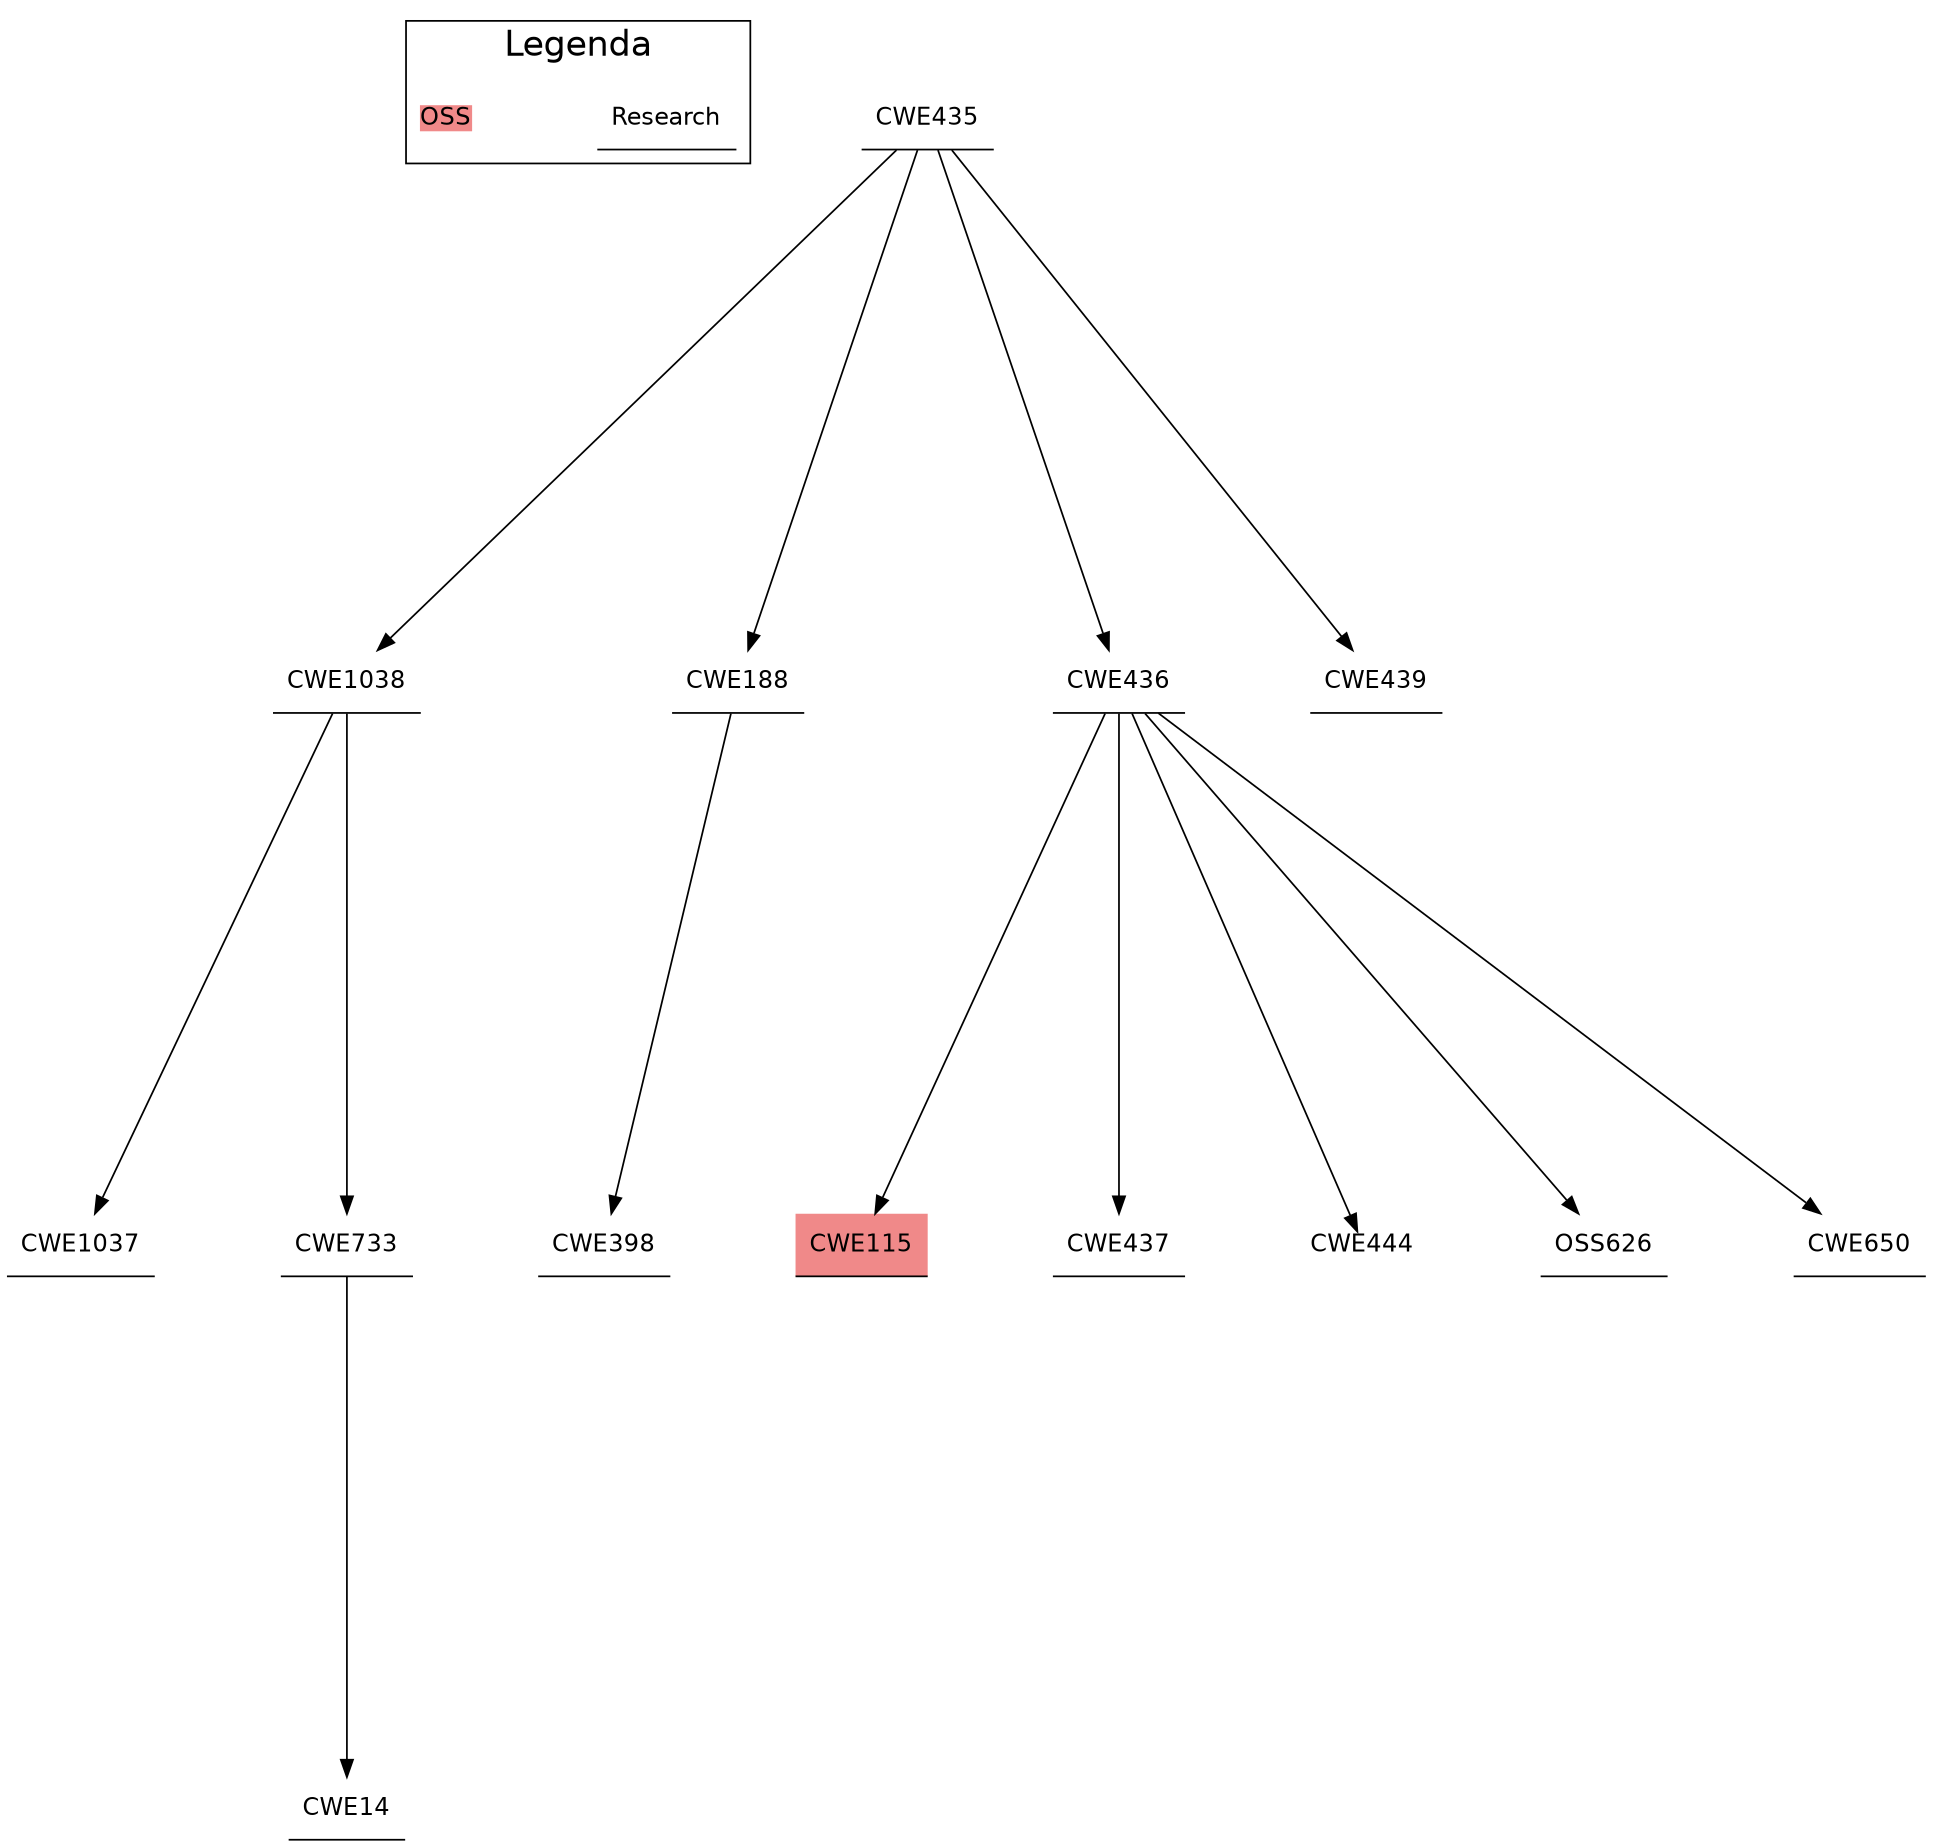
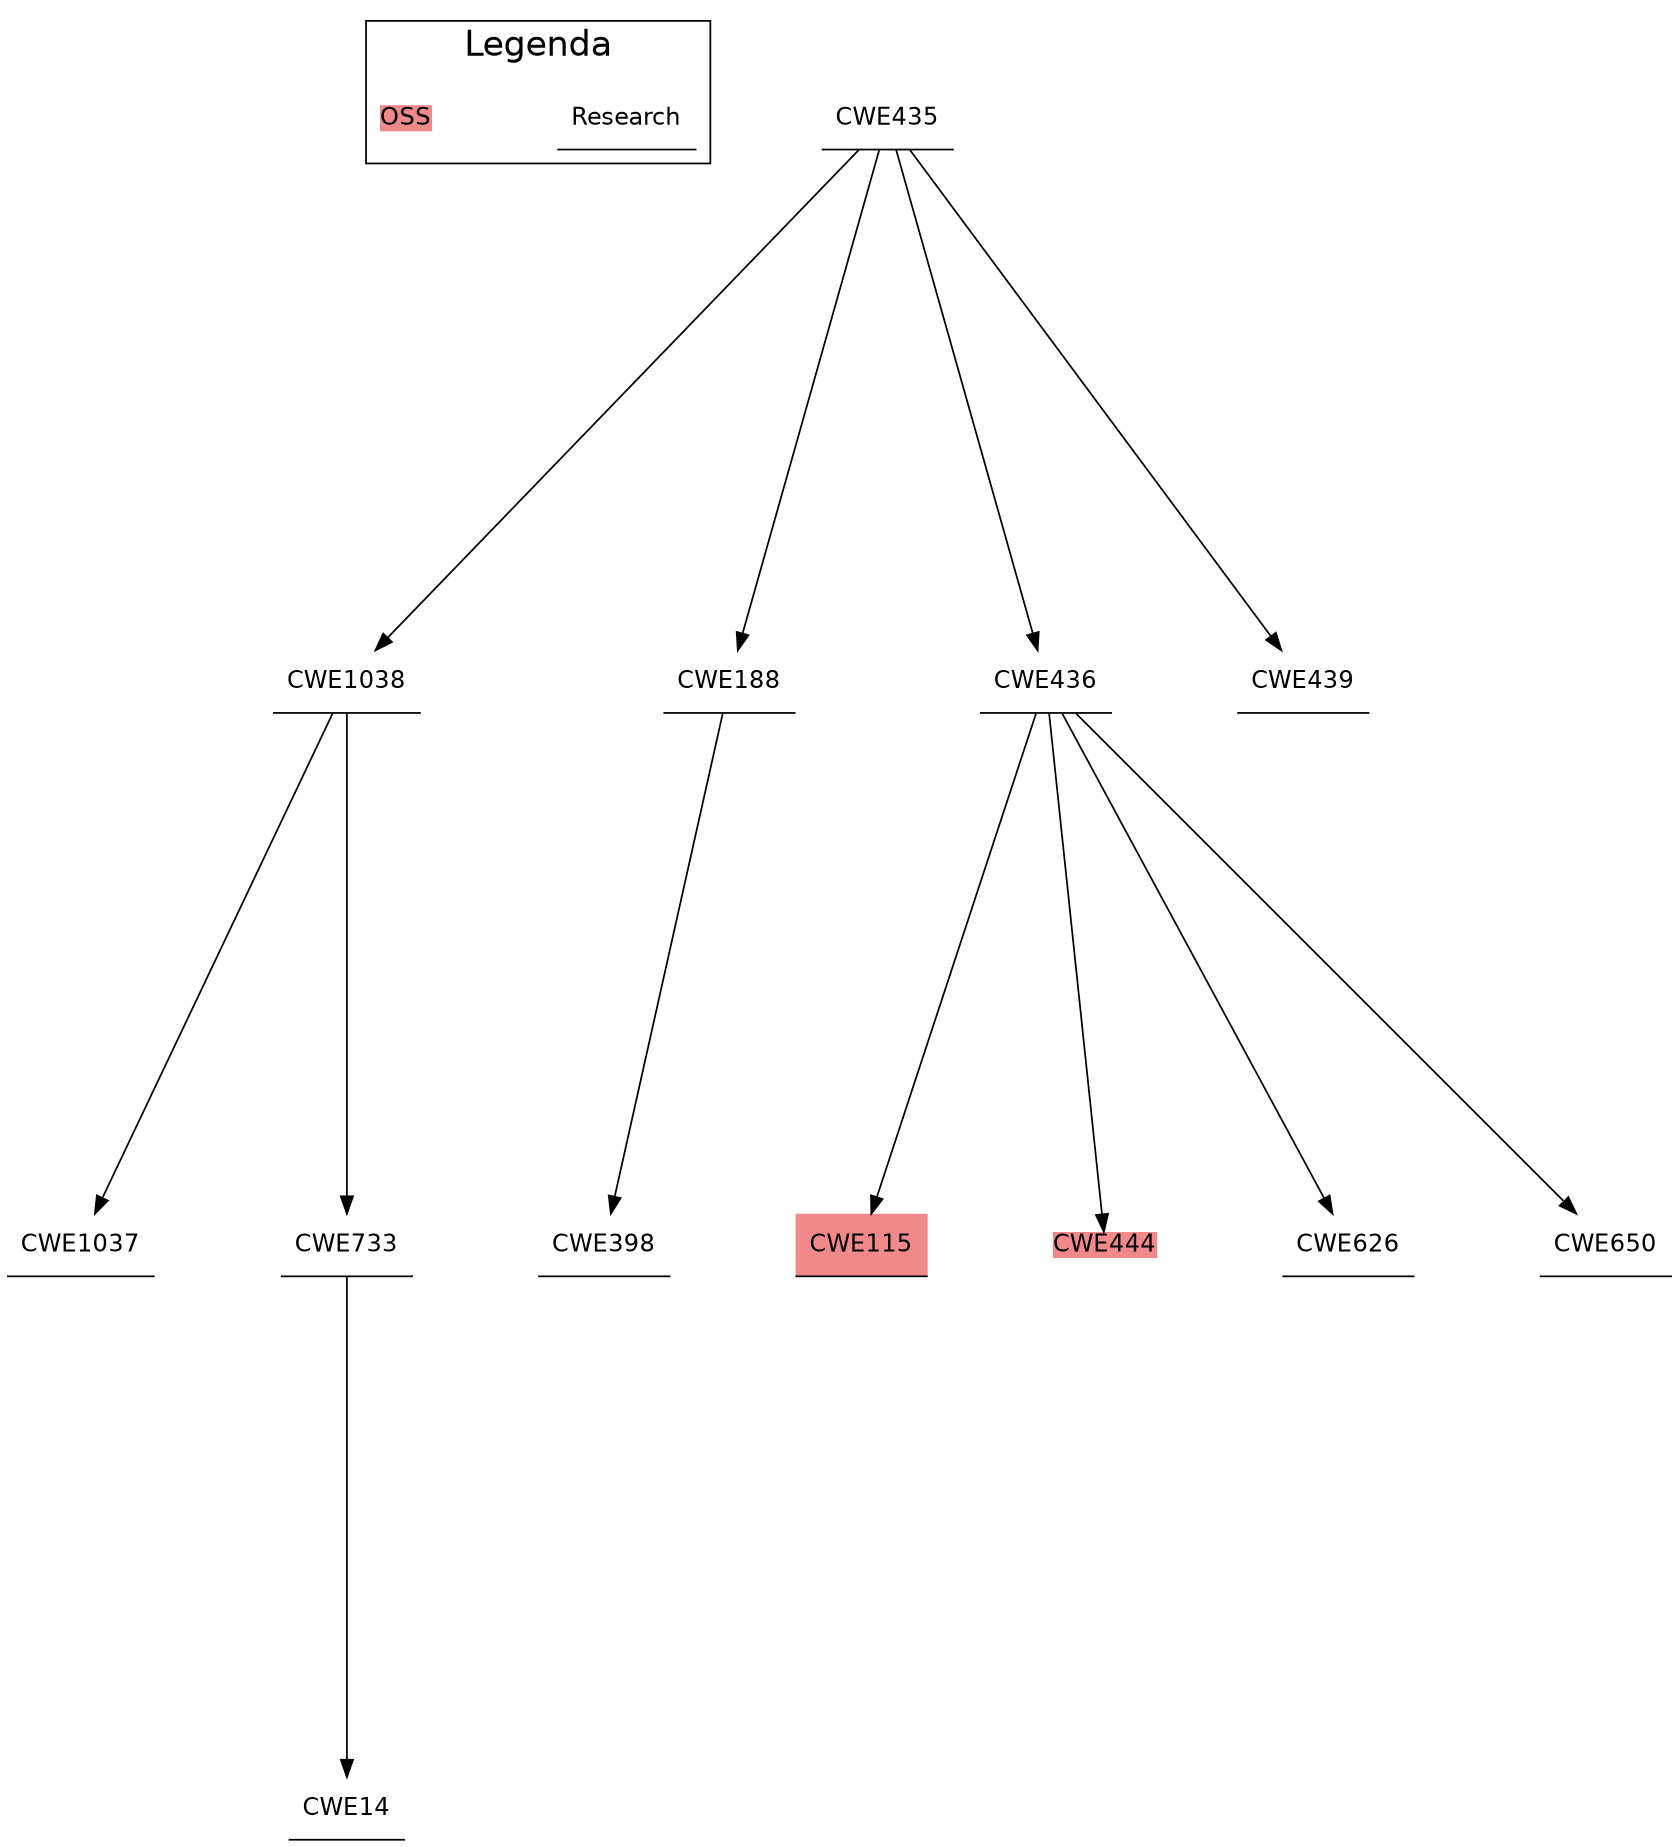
  digraph {
    fontname="DejaVu Sans"
    nodesep=1
    rankdir=TB
    ranksep=4
    splines=true
    node [color=black fillcolor=white fontname="DejaVu Sans" shape=underline style=filled]
    edge [fontname="DejaVu Sans"]
    n1 [label=Research]
    n2 [fillcolor="#f08989" label=OSS shape=plain]
    n3 [label=CWE435]
    n4 [label=CWE1038]
    n5 [label=CWE188]
    n6 [label=CWE436]
    n7 [label=CWE439]
    n8 [label=CWE1037]
    n9 [label=CWE733]
    n10 [label=CWE398]
    n11 [fillcolor="#f08989" label=CWE115]
-   n12 [label=CWE437]
-   n13 [label=CWE444 shape=plain]
-   n14 [label=OSS626]
+   n13 [fillcolor="#f08989" label=CWE444 shape=plain]
+   n14 [label=CWE626]
    n15 [label=CWE650]
    n16 [label=CWE14]
    subgraph cluster_1 {
      fontsize=20
      label=Legenda
      n1
      n2
    }
    n3 -> n4
    n3 -> n5
    n3 -> n6
    n3 -> n7
    n4 -> n8
    n4 -> n9
    n5 -> n10
    n6 -> n11
-   n6 -> n12
    n6 -> n13
    n6 -> n14
    n6 -> n15
    n9 -> n16
  }
